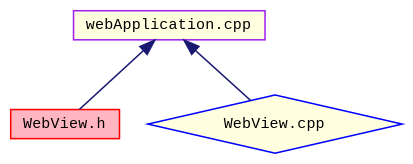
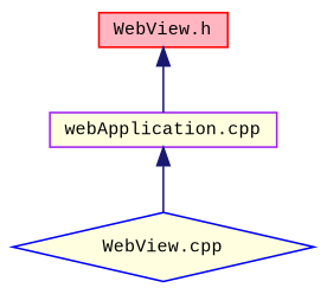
  digraph {
    fontname="Liberation Mono"
    node [fillcolor=lightyellow fontname="Liberation Mono" fontsize=10 shape=box style=filled]
    edge [color=midnightblue dir=back fontname="Liberation Mono" fontsize=10 labelfontname=Helvetica labelfontsize=10 style=solid]
    n1 [color=red fillcolor=lightpink fontcolor=black height=0.2 label="WebView.h" width=0.4]
    n2 [color=purple height=0.2 label="webApplication.cpp" width=0.4]
    n3 [color=blue height=0.2 label="WebView.cpp" shape=diamond width=0.4]
-   n2 -> n1
+   n1 -> n2
    n2 -> n3
  }
